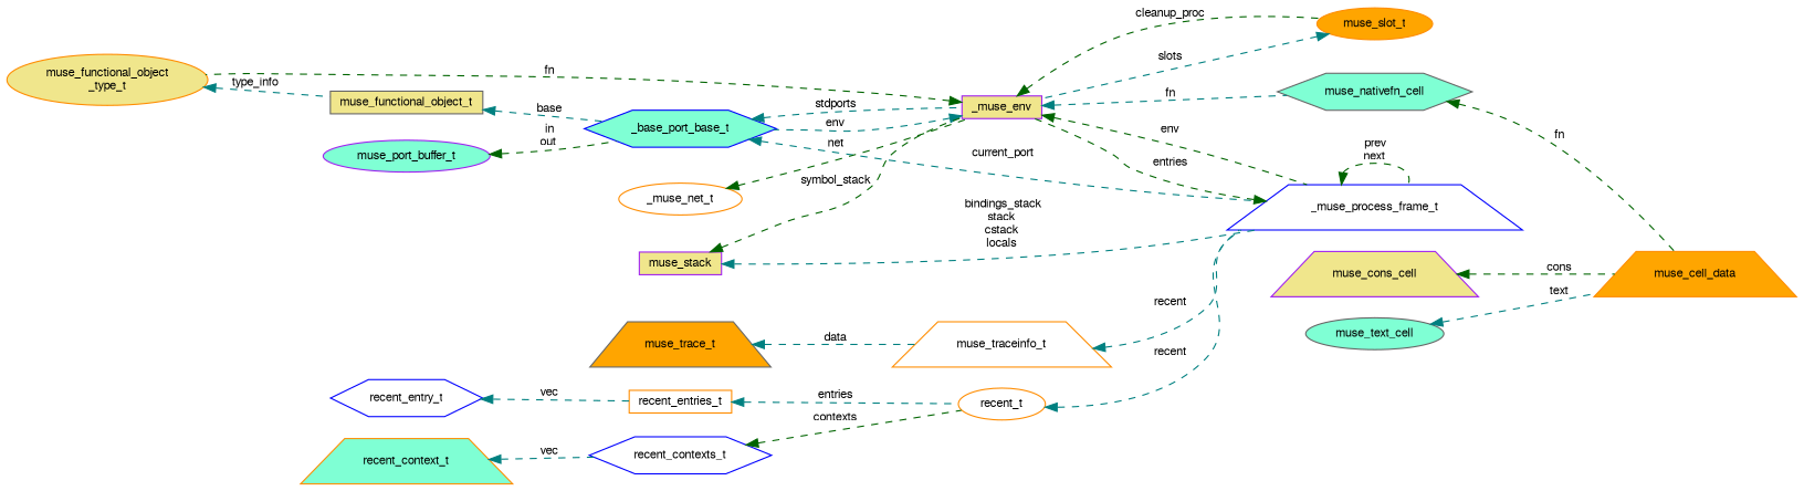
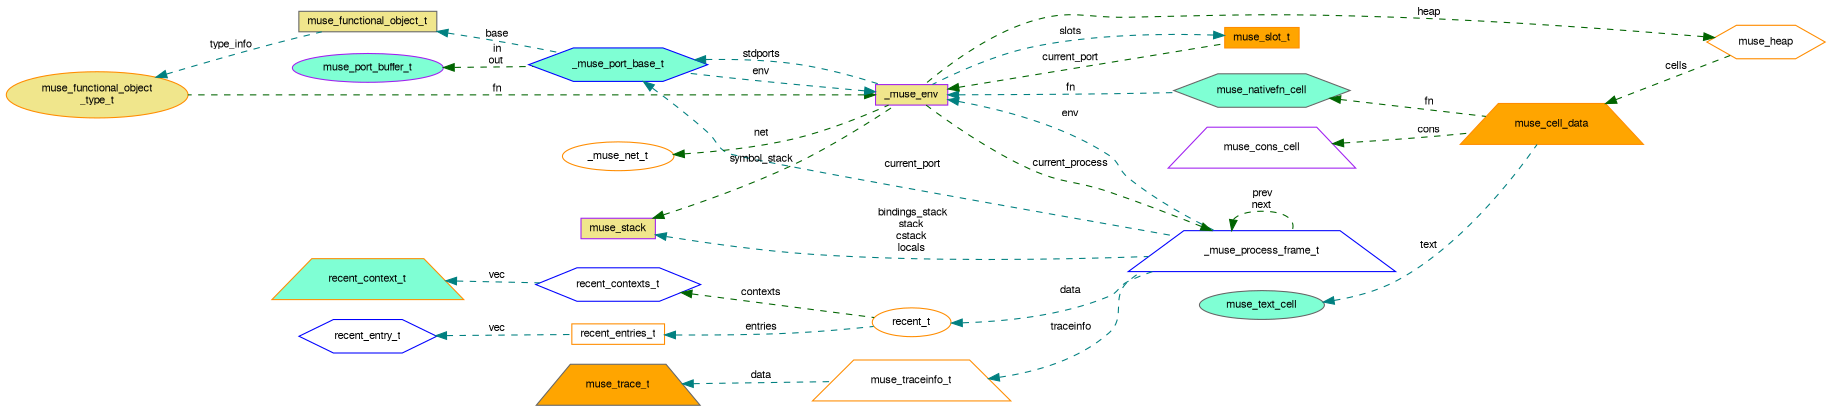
  digraph {
    rankdir=LR
    node [color=darkorange fillcolor=white fontname=FreeSans fontsize=10 shape=trapezium style=filled]
    edge [color=teal dir=back fontname=FreeSans fontsize=10 labelfontname=FreeSans labelfontsize=10 style=dashed]
    n1 [fillcolor=khaki fontcolor=black height=0.2 label="muse_functional_object\l_type_t" shape=ellipse width=0.4]
    n2 [color=gray40 fillcolor=khaki height=0.2 label=muse_functional_object_t shape=box width=0.4]
-   n3 [color=blue fillcolor=aquamarine height=0.2 label=_base_port_base_t shape=hexagon width=0.4]
+   n3 [color=blue fillcolor=aquamarine height=0.2 label=_muse_port_base_t shape=hexagon width=0.4]
    n4 [color=purple fillcolor=khaki height=0.2 label=_muse_env shape=box width=0.4]
    n5 [color=gray40 fillcolor=aquamarine height=0.2 label=muse_nativefn_cell shape=hexagon width=0.4]
    n6 [color=blue height=0.2 label=_muse_process_frame_t width=0.4]
-   n7 [fillcolor=orange height=0.2 label=muse_slot_t shape=ellipse width=0.4]
+   n7 [fillcolor=orange height=0.2 label=muse_slot_t shape=box width=0.4]
    n8 [fillcolor=orange height=0.2 label=muse_cell_data width=0.4]
    n9 [color=purple fillcolor=aquamarine height=0.2 label=muse_port_buffer_t shape=ellipse width=0.4]
-   n11 [color=purple fillcolor=khaki height=0.2 label=muse_cons_cell width=0.4]
+   n10 [height=0.2 label=muse_heap shape=hexagon width=0.4]
+   n11 [color=purple height=0.2 label=muse_cons_cell width=0.4]
    n12 [color=gray40 fillcolor=aquamarine height=0.2 label=muse_text_cell shape=ellipse width=0.4]
    n13 [color=purple fillcolor=khaki height=0.2 label=muse_stack shape=box width=0.4]
    n14 [height=0.2 label=_muse_net_t shape=ellipse width=0.4]
    n15 [height=0.2 label=muse_traceinfo_t width=0.4]
    n16 [color=gray40 fillcolor=orange height=0.2 label=muse_trace_t width=0.4]
    n17 [height=0.2 label=recent_t shape=ellipse width=0.4]
    n18 [color=blue height=0.2 label=recent_contexts_t shape=hexagon width=0.4]
    n19 [fillcolor=aquamarine height=0.2 label=recent_context_t width=0.4]
    n20 [height=0.2 label=recent_entries_t shape=box width=0.4]
    n21 [color=blue height=0.2 label=recent_entry_t shape=hexagon width=0.4]
    n1 -> n2 [label=" type_info"]
    n2 -> n3 [label=" base"]
    n3 -> n4 [label=" stdports"]
    n3 -> n6 [label=" current_port"]
    n4 -> n1 [color=darkgreen label=" fn"]
    n4 -> n3 [label=" env"]
    n4 -> n5 [label=" fn"]
-   n4 -> n6 [color=darkgreen label=" env"]
-   n4 -> n7 [color=darkgreen label=" cleanup_proc"]
+   n4 -> n6 [label=" env"]
+   n4 -> n7 [color=darkgreen label=" current_port"]
    n5 -> n8 [color=darkgreen label=" fn"]
-   n6 -> n4 [color=darkgreen label=" entries"]
+   n6 -> n4 [color=darkgreen label=" current_process"]
    n6 -> n6 [color=darkgreen label=" prev\nnext"]
    n7 -> n4 [label=" slots"]
+   n8 -> n10 [color=darkgreen label=" cells"]
    n9 -> n3 [color=darkgreen label=" in\nout"]
+   n10 -> n4 [color=darkgreen label=" heap"]
    n11 -> n8 [color=darkgreen label=" cons"]
    n12 -> n8 [label=" text"]
    n13 -> n4 [color=darkgreen label=" symbol_stack"]
    n13 -> n6 [label=" bindings_stack\nstack\ncstack\nlocals"]
    n14 -> n4 [color=darkgreen label=" net"]
-   n15 -> n6 [label=" recent"]
+   n15 -> n6 [label=" traceinfo"]
    n16 -> n15 [label=" data"]
-   n17 -> n6 [label=" recent"]
+   n17 -> n6 [label=" data"]
    n18 -> n17 [color=darkgreen label=" contexts"]
    n19 -> n18 [label=" vec"]
    n20 -> n17 [label=" entries"]
    n21 -> n20 [label=" vec"]
  }
